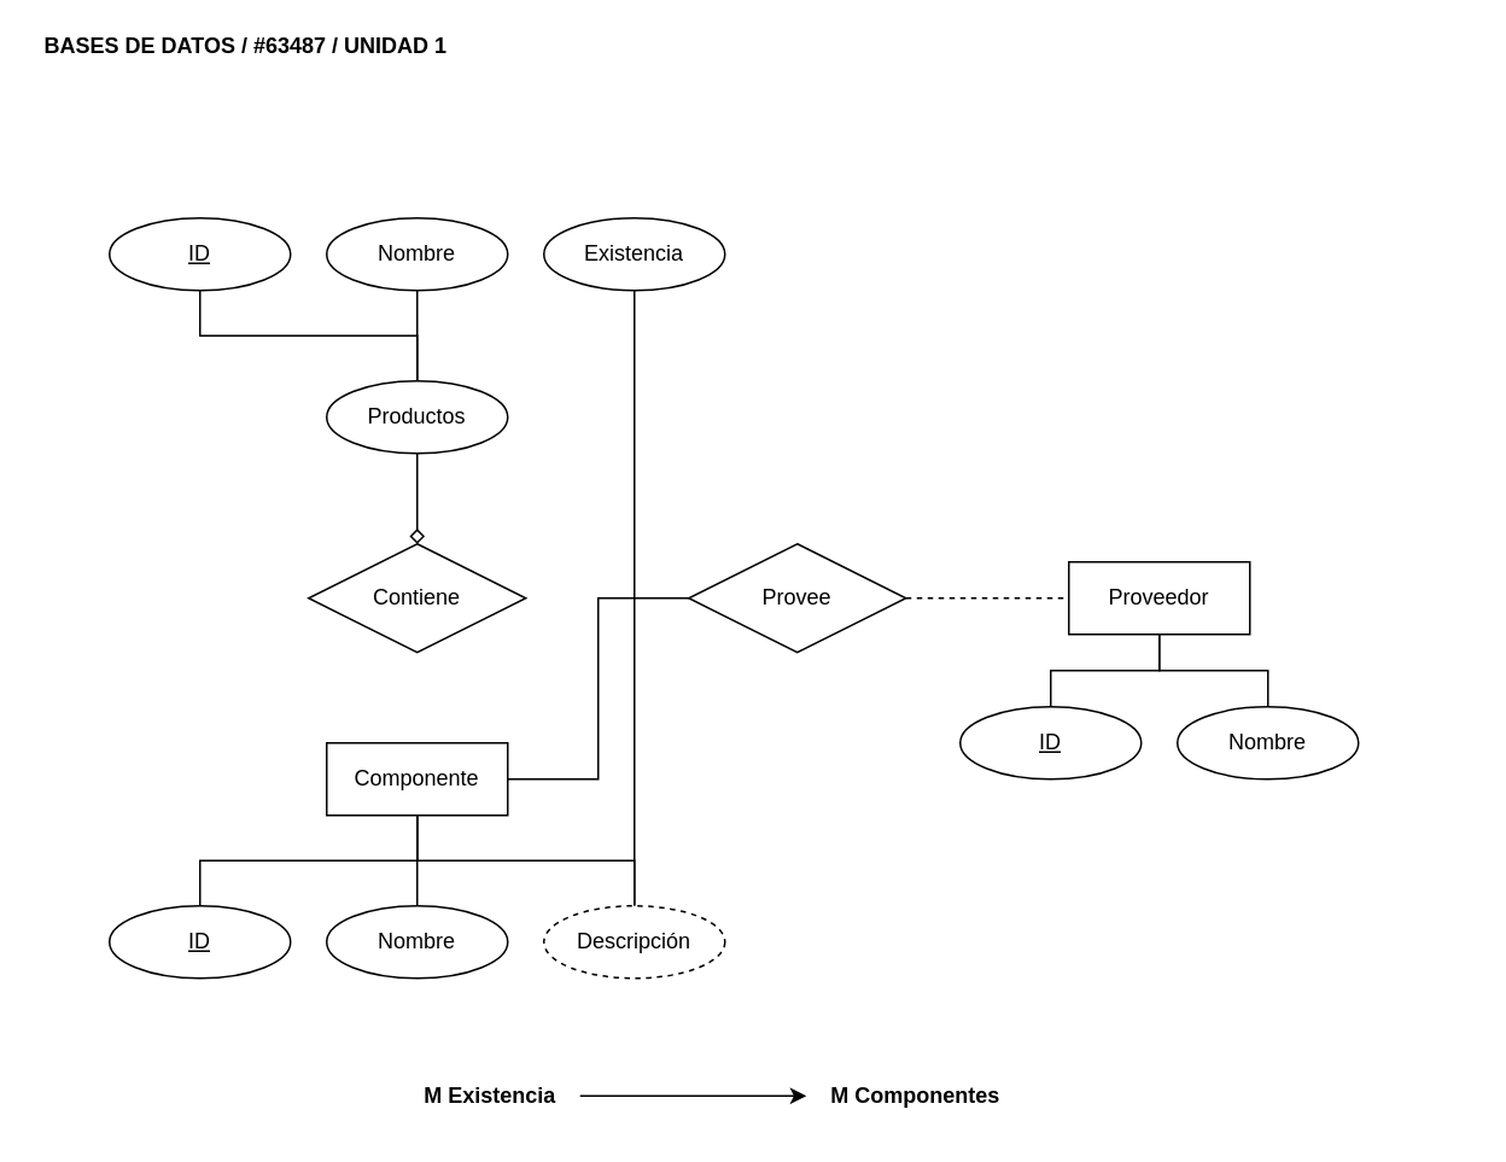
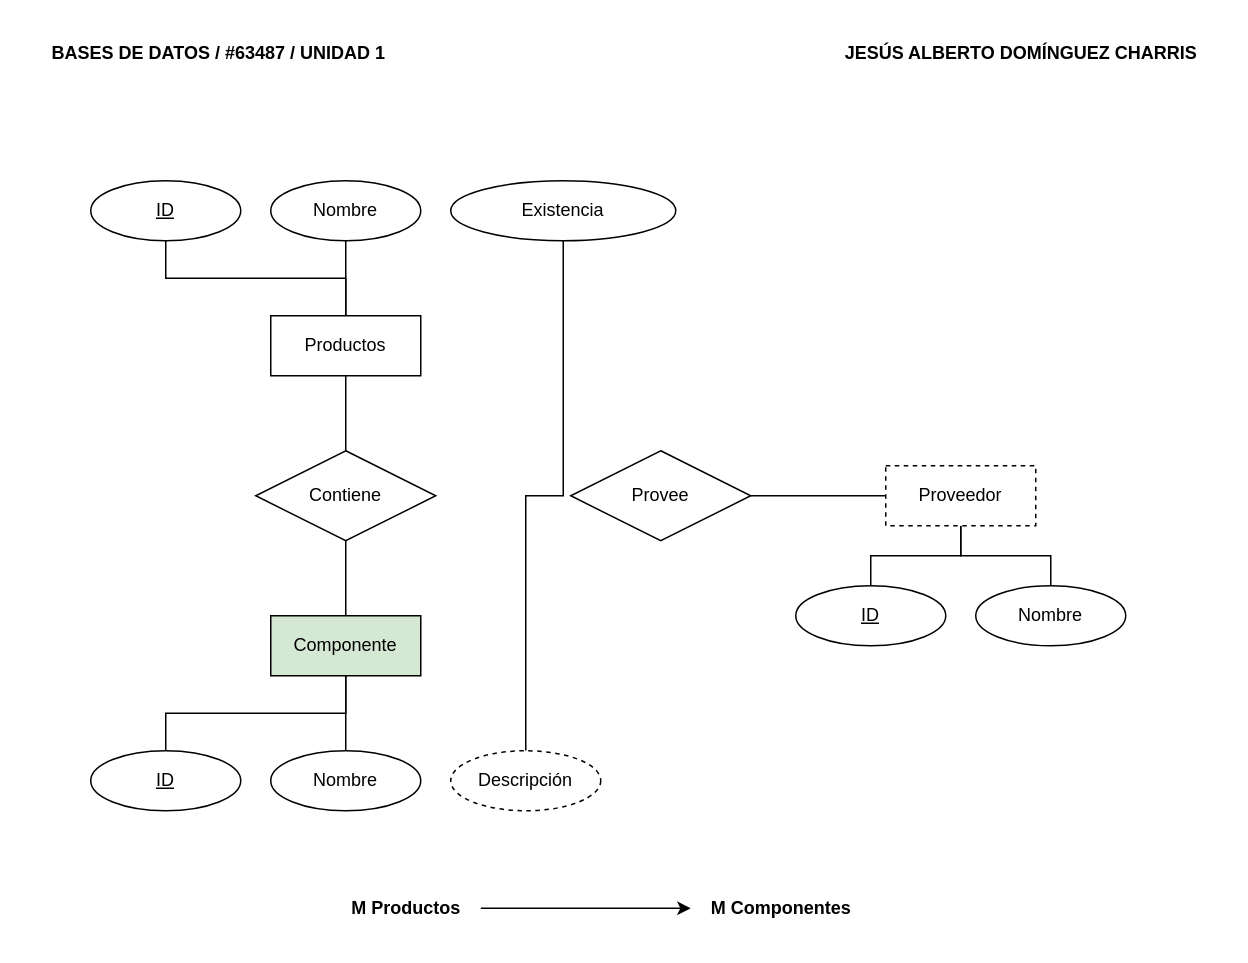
  <mxCell id="0" />
  <mxCell id="1" parent="0" />
- <mxCell id="3" style="edgeStyle=orthogonalEdgeStyle;rounded=0;orthogonalLoop=1;jettySize=auto;html=1;exitX=0.5;exitY=1;exitDx=0;exitDy=0;entryX=0.5;entryY=0;entryDx=0;entryDy=0;endArrow=diamond;endFill=0;" edge="1" parent="1" source="4" target="12"><mxGeometry relative="1" as="geometry" /></mxCell>
- <mxCell id="4" value="Productos" style="ellipse;whiteSpace=wrap;html=1;align=center;" vertex="1" parent="1"><mxGeometry x="180" y="210" width="100" height="40" as="geometry" /></mxCell>
+ <mxCell id="2" value="&lt;b&gt;JESÚS ALBERTO DOMÍNGUEZ CHARRIS&lt;/b&gt;" style="text;html=1;align=center;verticalAlign=middle;resizable=0;points=[];autosize=1;strokeColor=none;fillColor=none;" parent="1" vertex="1"><mxGeometry x="550" y="20" width="260" height="30" as="geometry" /></mxCell>
+ <mxCell id="3" style="edgeStyle=orthogonalEdgeStyle;rounded=0;orthogonalLoop=1;jettySize=auto;html=1;exitX=0.5;exitY=1;exitDx=0;exitDy=0;entryX=0.5;entryY=0;entryDx=0;entryDy=0;endArrow=none;endFill=0;" edge="1" parent="1" source="4" target="12"><mxGeometry relative="1" as="geometry" /></mxCell>
+ <mxCell id="4" value="Productos" style="whiteSpace=wrap;html=1;align=center;" vertex="1" parent="1"><mxGeometry x="180" y="210" width="100" height="40" as="geometry" /></mxCell>
  <mxCell id="5" style="edgeStyle=orthogonalEdgeStyle;rounded=0;orthogonalLoop=1;jettySize=auto;html=1;exitX=0.5;exitY=1;exitDx=0;exitDy=0;entryX=0.5;entryY=0;entryDx=0;entryDy=0;endArrow=none;endFill=0;" edge="1" parent="1" source="6" target="4"><mxGeometry relative="1" as="geometry" /></mxCell>
  <mxCell id="6" value="Nombre" style="ellipse;whiteSpace=wrap;html=1;align=center;" vertex="1" parent="1"><mxGeometry x="180" y="120" width="100" height="40" as="geometry" /></mxCell>
  <mxCell id="7" style="edgeStyle=orthogonalEdgeStyle;rounded=0;orthogonalLoop=1;jettySize=auto;html=1;exitX=0.5;exitY=1;exitDx=0;exitDy=0;entryX=0.5;entryY=0;entryDx=0;entryDy=0;endArrow=none;endFill=0;" edge="1" parent="1" source="8" target="4"><mxGeometry relative="1" as="geometry" /></mxCell>
  <mxCell id="8" value="ID" style="ellipse;whiteSpace=wrap;html=1;align=center;fontStyle=4;" vertex="1" parent="1"><mxGeometry x="60" y="120" width="100" height="40" as="geometry" /></mxCell>
  <mxCell id="9" style="edgeStyle=orthogonalEdgeStyle;rounded=0;orthogonalLoop=1;jettySize=auto;html=1;exitX=0.5;exitY=1;exitDx=0;exitDy=0;endArrow=none;endFill=0;" edge="1" parent="1" source="10" target="20"><mxGeometry relative="1" as="geometry" /></mxCell>
- <mxCell id="10" value="Existencia" style="ellipse;whiteSpace=wrap;html=1;align=center;" vertex="1" parent="1"><mxGeometry x="300" y="120" width="100" height="40" as="geometry" /></mxCell>
+ <mxCell id="10" value="Existencia" style="ellipse;whiteSpace=wrap;html=1;align=center;" vertex="1" parent="1"><mxGeometry x="300" y="120" width="150" height="40" as="geometry" /></mxCell>
+ <mxCell id="11" style="edgeStyle=orthogonalEdgeStyle;rounded=0;orthogonalLoop=1;jettySize=auto;html=1;exitX=0.5;exitY=1;exitDx=0;exitDy=0;entryX=0.5;entryY=0;entryDx=0;entryDy=0;endArrow=none;endFill=0;" edge="1" parent="1" source="12" target="17"><mxGeometry relative="1" as="geometry" /></mxCell>
  <mxCell id="12" value="Contiene" style="shape=rhombus;perimeter=rhombusPerimeter;whiteSpace=wrap;html=1;align=center;" vertex="1" parent="1"><mxGeometry x="170" y="300" width="120" height="60" as="geometry" /></mxCell>
  <mxCell id="13" style="edgeStyle=orthogonalEdgeStyle;rounded=0;orthogonalLoop=1;jettySize=auto;html=1;exitX=0.5;exitY=1;exitDx=0;exitDy=0;entryX=0.5;entryY=0;entryDx=0;entryDy=0;endArrow=none;endFill=0;" edge="1" parent="1" source="17" target="19"><mxGeometry relative="1" as="geometry" /></mxCell>
  <mxCell id="14" style="edgeStyle=orthogonalEdgeStyle;rounded=0;orthogonalLoop=1;jettySize=auto;html=1;exitX=0.5;exitY=1;exitDx=0;exitDy=0;entryX=0.5;entryY=0;entryDx=0;entryDy=0;endArrow=none;endFill=0;" edge="1" parent="1" source="17" target="18"><mxGeometry relative="1" as="geometry" /></mxCell>
- <mxCell id="15" style="edgeStyle=orthogonalEdgeStyle;rounded=0;orthogonalLoop=1;jettySize=auto;html=1;exitX=0.5;exitY=1;exitDx=0;exitDy=0;entryX=0.5;entryY=0;entryDx=0;entryDy=0;endArrow=none;endFill=0;" edge="1" parent="1" source="17" target="20"><mxGeometry relative="1" as="geometry" /></mxCell>
- <mxCell id="16" style="edgeStyle=orthogonalEdgeStyle;rounded=0;orthogonalLoop=1;jettySize=auto;html=1;exitX=1;exitY=0.5;exitDx=0;exitDy=0;entryX=0;entryY=0.5;entryDx=0;entryDy=0;endArrow=none;endFill=0;" edge="1" parent="1" source="17" target="22"><mxGeometry relative="1" as="geometry" /></mxCell>
- <mxCell id="17" value="Componente" style="whiteSpace=wrap;html=1;align=center;" vertex="1" parent="1"><mxGeometry x="180" y="410" width="100" height="40" as="geometry" /></mxCell>
+ <mxCell id="17" value="Componente" style="whiteSpace=wrap;html=1;align=center;fillColor=#d5e8d4;" vertex="1" parent="1"><mxGeometry x="180" y="410" width="100" height="40" as="geometry" /></mxCell>
  <mxCell id="18" value="Nombre" style="ellipse;whiteSpace=wrap;html=1;align=center;" vertex="1" parent="1"><mxGeometry x="180" y="500" width="100" height="40" as="geometry" /></mxCell>
  <mxCell id="19" value="ID" style="ellipse;whiteSpace=wrap;html=1;align=center;fontStyle=4;" vertex="1" parent="1"><mxGeometry x="60" y="500" width="100" height="40" as="geometry" /></mxCell>
  <mxCell id="20" value="Descripción" style="ellipse;whiteSpace=wrap;html=1;align=center;dashed=1;" vertex="1" parent="1"><mxGeometry x="300" y="500" width="100" height="40" as="geometry" /></mxCell>
- <mxCell id="21" style="edgeStyle=orthogonalEdgeStyle;rounded=0;orthogonalLoop=1;jettySize=auto;html=1;exitX=1;exitY=0.5;exitDx=0;exitDy=0;entryX=0;entryY=0.5;entryDx=0;entryDy=0;endArrow=none;endFill=0;dashed=1;" edge="1" parent="1" source="22" target="25"><mxGeometry relative="1" as="geometry" /></mxCell>
+ <mxCell id="21" style="edgeStyle=orthogonalEdgeStyle;rounded=0;orthogonalLoop=1;jettySize=auto;html=1;exitX=1;exitY=0.5;exitDx=0;exitDy=0;entryX=0;entryY=0.5;entryDx=0;entryDy=0;endArrow=none;endFill=0;" edge="1" parent="1" source="22" target="25"><mxGeometry relative="1" as="geometry" /></mxCell>
  <mxCell id="22" value="Provee" style="shape=rhombus;perimeter=rhombusPerimeter;whiteSpace=wrap;html=1;align=center;" vertex="1" parent="1"><mxGeometry x="380" y="300" width="120" height="60" as="geometry" /></mxCell>
  <mxCell id="23" style="edgeStyle=orthogonalEdgeStyle;rounded=0;orthogonalLoop=1;jettySize=auto;html=1;exitX=0.5;exitY=1;exitDx=0;exitDy=0;entryX=0.5;entryY=0;entryDx=0;entryDy=0;endArrow=none;endFill=0;" edge="1" parent="1" source="25" target="27"><mxGeometry relative="1" as="geometry" /></mxCell>
  <mxCell id="24" style="edgeStyle=orthogonalEdgeStyle;rounded=0;orthogonalLoop=1;jettySize=auto;html=1;exitX=0.5;exitY=1;exitDx=0;exitDy=0;entryX=0.5;entryY=0;entryDx=0;entryDy=0;endArrow=none;endFill=0;" edge="1" parent="1" source="25" target="26"><mxGeometry relative="1" as="geometry" /></mxCell>
- <mxCell id="25" value="Proveedor" style="whiteSpace=wrap;html=1;align=center;" vertex="1" parent="1"><mxGeometry x="590" y="310" width="100" height="40" as="geometry" /></mxCell>
+ <mxCell id="25" value="Proveedor" style="whiteSpace=wrap;html=1;align=center;dashed=1;" vertex="1" parent="1"><mxGeometry x="590" y="310" width="100" height="40" as="geometry" /></mxCell>
  <mxCell id="26" value="Nombre" style="ellipse;whiteSpace=wrap;html=1;align=center;" vertex="1" parent="1"><mxGeometry x="650" y="390" width="100" height="40" as="geometry" /></mxCell>
  <mxCell id="27" value="ID" style="ellipse;whiteSpace=wrap;html=1;align=center;fontStyle=4;" vertex="1" parent="1"><mxGeometry x="530" y="390" width="100" height="40" as="geometry" /></mxCell>
- <mxCell id="28" value="&lt;b&gt;BASES DE DATOS / #63487 / UNIDAD 1&lt;/b&gt;" style="text;html=1;align=center;verticalAlign=middle;resizable=0;points=[];autosize=1;strokeColor=none;fillColor=none;" vertex="1" parent="1"><mxGeometry x="10" y="10" width="250" height="30" as="geometry" /></mxCell>
+ <mxCell id="28" value="&lt;b&gt;BASES DE DATOS / #63487 / UNIDAD 1&lt;/b&gt;" style="text;html=1;align=center;verticalAlign=middle;resizable=0;points=[];autosize=1;strokeColor=none;fillColor=none;" vertex="1" parent="1"><mxGeometry x="20" y="20" width="250" height="30" as="geometry" /></mxCell>
  <mxCell id="29" style="edgeStyle=orthogonalEdgeStyle;rounded=0;orthogonalLoop=1;jettySize=auto;html=1;" edge="1" parent="1" source="30" target="31"><mxGeometry relative="1" as="geometry"><mxPoint x="435" y="605" as="targetPoint" /></mxGeometry></mxCell>
- <mxCell id="30" value="&lt;b&gt;M Existencia&lt;/b&gt;" style="text;html=1;align=center;verticalAlign=middle;resizable=0;points=[];autosize=1;strokeColor=none;fillColor=none;" vertex="1" parent="1"><mxGeometry x="220" y="590" width="100" height="30" as="geometry" /></mxCell>
- <mxCell id="31" value="&lt;b&gt;M Componentes&lt;/b&gt;" style="text;html=1;align=center;verticalAlign=middle;resizable=0;points=[];autosize=1;strokeColor=none;fillColor=none;" vertex="1" parent="1"><mxGeometry x="445" y="590" width="120" height="30" as="geometry" /></mxCell>
+ <mxCell id="30" value="&lt;b&gt;M Productos&lt;/b&gt;" style="text;html=1;align=center;verticalAlign=middle;resizable=0;points=[];autosize=1;strokeColor=none;fillColor=none;" vertex="1" parent="1"><mxGeometry x="220" y="590" width="100" height="30" as="geometry" /></mxCell>
+ <mxCell id="31" value="&lt;b&gt;M Componentes&lt;/b&gt;" style="text;html=1;align=center;verticalAlign=middle;resizable=0;points=[];autosize=1;strokeColor=none;fillColor=none;" vertex="1" parent="1"><mxGeometry x="460" y="590" width="120" height="30" as="geometry" /></mxCell>
